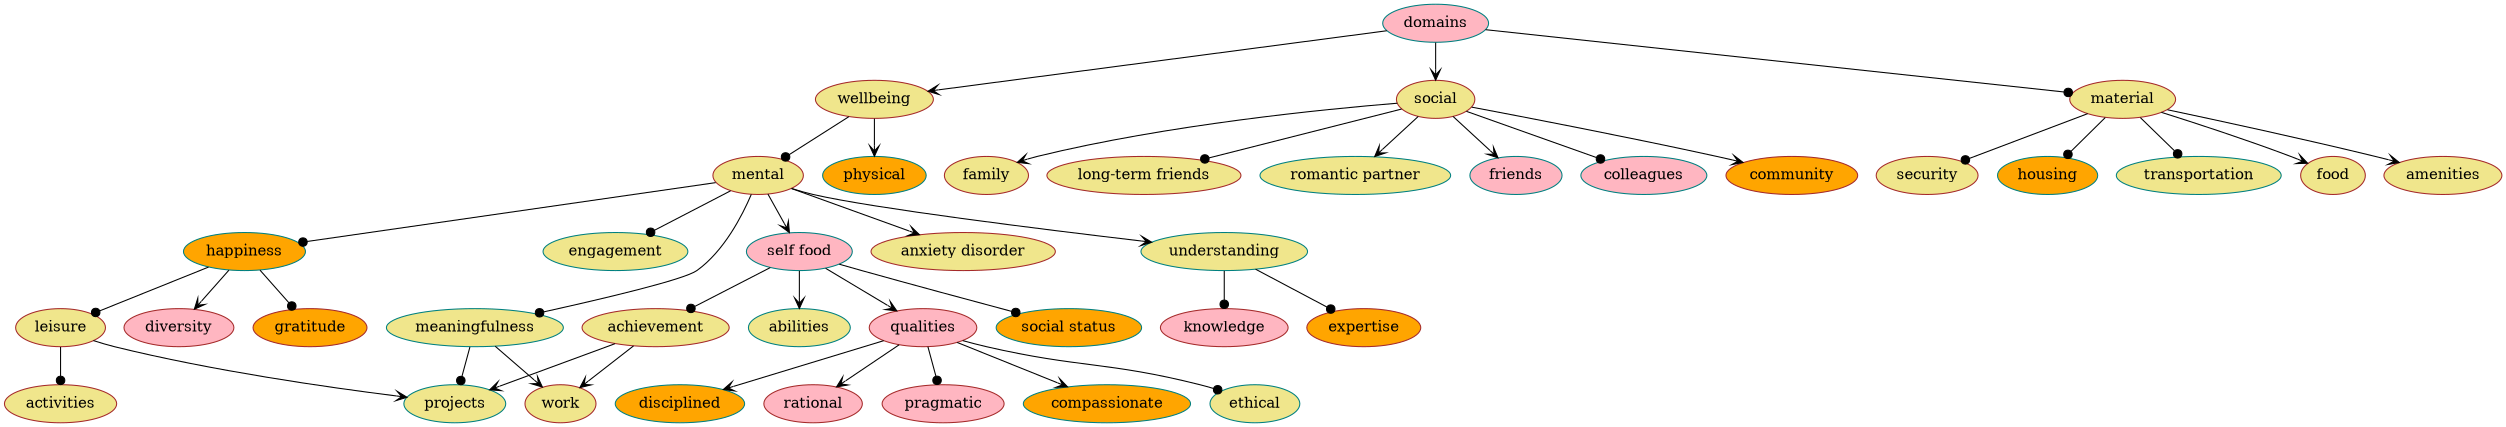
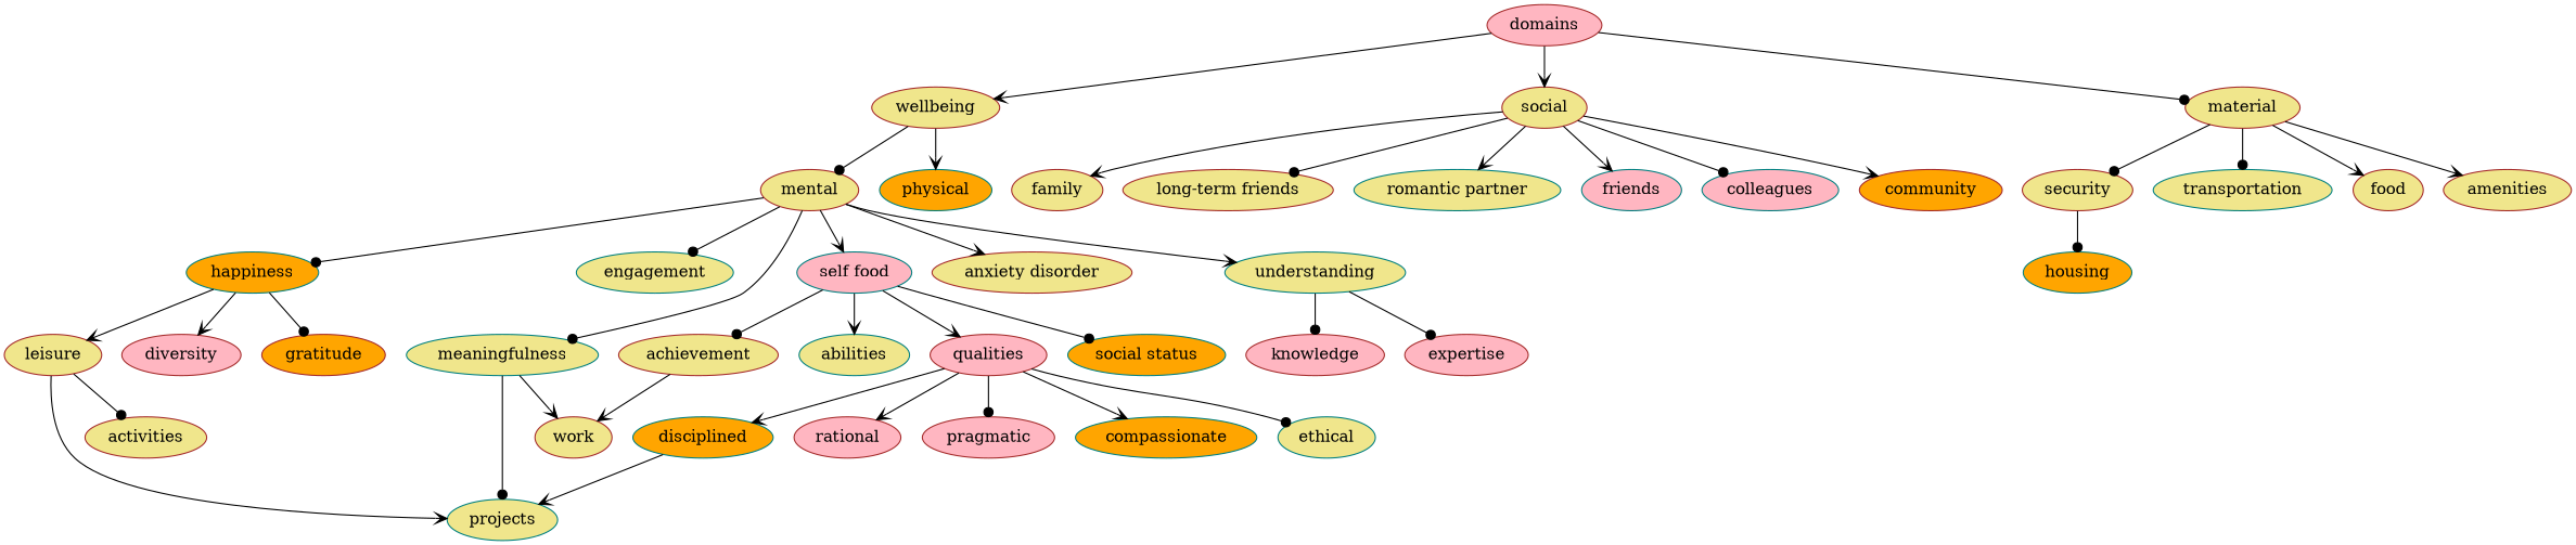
  digraph {
    node [color=brown fillcolor=khaki style=filled]
    edge [arrowhead=vee]
-   domains [color=teal fillcolor=lightpink]
+   domains [fillcolor=lightpink]
    wellbeing
    social
    material
    mental
    physical [color=teal fillcolor=orange]
    family
    "long-term friends"
    "romantic partner" [color=teal]
    friends [color=teal fillcolor=lightpink]
    colleagues [color=teal fillcolor=lightpink]
    community [fillcolor=orange]
    security
    housing [color=teal fillcolor=orange]
    transportation [color=teal]
    food
    amenities
    happiness [color=teal fillcolor=orange]
    engagement [color=teal]
    meaningfulness [color=teal]
    n21 [color=teal fillcolor=lightpink label="self food"]
    "anxiety disorder"
    understanding [color=teal]
    leisure
    diversity [fillcolor=lightpink]
    gratitude [fillcolor=orange]
    projects [color=teal]
    work
    achievement
    abilities [color=teal]
    qualities [fillcolor=lightpink]
    "social status" [color=teal fillcolor=orange]
    knowledge [fillcolor=lightpink]
-   expertise [fillcolor=orange]
+   expertise [fillcolor=lightpink]
    activities
    disciplined [color=teal fillcolor=orange]
    rational [fillcolor=lightpink]
    pragmatic [fillcolor=lightpink]
    compassionate [color=teal fillcolor=orange]
    ethical [color=teal]
    domains -> wellbeing
    domains -> social
    domains -> material [arrowhead=dot]
    wellbeing -> mental [arrowhead=dot]
    wellbeing -> physical
    social -> family
    social -> "long-term friends" [arrowhead=dot]
    social -> "romantic partner"
    social -> friends
    social -> colleagues [arrowhead=dot]
    social -> community
    material -> security [arrowhead=dot]
-   material -> housing [arrowhead=dot]
+   security -> housing [arrowhead=dot]
    material -> transportation [arrowhead=dot]
    material -> food
    material -> amenities
    mental -> happiness [arrowhead=dot]
    mental -> engagement [arrowhead=dot]
    mental -> meaningfulness [arrowhead=dot]
    mental -> n21
    mental -> "anxiety disorder"
    mental -> understanding
-   happiness -> leisure [arrowhead=dot]
+   happiness -> leisure
    happiness -> diversity
    happiness -> gratitude [arrowhead=dot]
    meaningfulness -> projects [arrowhead=dot]
    meaningfulness -> work
    n21 -> achievement [arrowhead=dot]
    n21 -> abilities
    n21 -> qualities
    n21 -> "social status" [arrowhead=dot]
    understanding -> knowledge [arrowhead=dot]
    understanding -> expertise [arrowhead=dot]
    leisure -> projects
    leisure -> activities [arrowhead=dot]
-   achievement -> projects
+   disciplined -> projects
    achievement -> work
    qualities -> disciplined
    qualities -> rational
    qualities -> pragmatic [arrowhead=dot]
    qualities -> compassionate
    qualities -> ethical [arrowhead=dot]
  }
